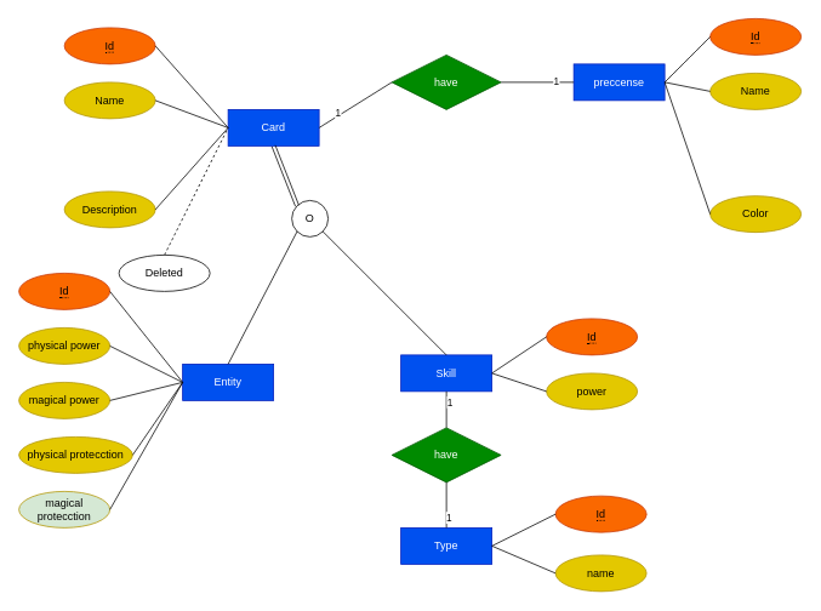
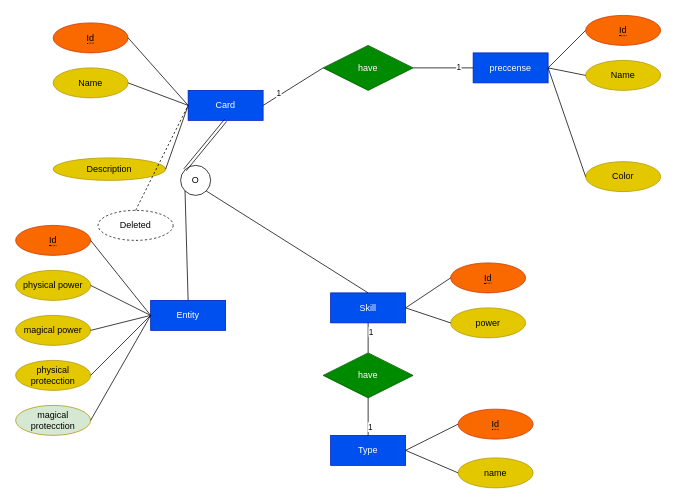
  <mxCell id="0" />
  <mxCell id="1" parent="0" />
  <mxCell id="2" value="Card" style="whiteSpace=wrap;html=1;align=center;fillColor=#0050ef;fontColor=#ffffff;strokeColor=#001DBC;" parent="1" vertex="1"><mxGeometry x="250" y="120" width="100" height="40" as="geometry" /></mxCell>
  <mxCell id="3" value="&lt;span style=&quot;border-bottom: 1px dotted&quot;&gt;Id&lt;/span&gt;" style="ellipse;whiteSpace=wrap;html=1;align=center;fillColor=#fa6800;fontColor=#000000;strokeColor=#C73500;" parent="1" vertex="1"><mxGeometry x="70" y="30" width="100" height="40" as="geometry" /></mxCell>
  <mxCell id="4" value="Name" style="ellipse;whiteSpace=wrap;html=1;align=center;fillColor=#e3c800;fontColor=#000000;strokeColor=#B09500;" parent="1" vertex="1"><mxGeometry x="70" y="90" width="100" height="40" as="geometry" /></mxCell>
  <mxCell id="5" value="" style="endArrow=none;html=1;rounded=0;exitX=1;exitY=0.5;exitDx=0;exitDy=0;entryX=0;entryY=0.5;entryDx=0;entryDy=0;" parent="1" source="3" target="2" edge="1"><mxGeometry relative="1" as="geometry"><mxPoint x="390" y="320" as="sourcePoint" /><mxPoint x="550" y="320" as="targetPoint" /></mxGeometry></mxCell>
  <mxCell id="6" value="" style="endArrow=none;html=1;rounded=0;exitX=1;exitY=0.5;exitDx=0;exitDy=0;entryX=0;entryY=0.5;entryDx=0;entryDy=0;" parent="1" source="4" target="2" edge="1"><mxGeometry relative="1" as="geometry"><mxPoint x="180" y="60" as="sourcePoint" /><mxPoint x="190" y="190" as="targetPoint" /></mxGeometry></mxCell>
  <mxCell id="7" value="preccense" style="whiteSpace=wrap;html=1;align=center;fillColor=#0050ef;fontColor=#ffffff;strokeColor=#001DBC;" parent="1" vertex="1"><mxGeometry x="630" y="70" width="100" height="40" as="geometry" /></mxCell>
  <mxCell id="8" value="have" style="shape=rhombus;perimeter=rhombusPerimeter;whiteSpace=wrap;html=1;align=center;fillColor=#008a00;fontColor=#ffffff;strokeColor=#005700;" parent="1" vertex="1"><mxGeometry x="430" y="60" width="120" height="60" as="geometry" /></mxCell>
  <mxCell id="9" value="" style="endArrow=none;html=1;rounded=0;exitX=0;exitY=0.5;exitDx=0;exitDy=0;entryX=1;entryY=0.5;entryDx=0;entryDy=0;" parent="1" source="8" target="2" edge="1"><mxGeometry relative="1" as="geometry"><mxPoint x="180" y="60" as="sourcePoint" /><mxPoint x="240" y="150" as="targetPoint" /></mxGeometry></mxCell>
  <mxCell id="10" value="1" style="edgeLabel;html=1;align=center;verticalAlign=middle;resizable=0;points=[];" parent="9" vertex="1" connectable="0"><mxGeometry x="0.445" y="-3" relative="1" as="geometry"><mxPoint as="offset" /></mxGeometry></mxCell>
  <mxCell id="11" value="" style="endArrow=none;html=1;rounded=0;entryX=1;entryY=0.5;entryDx=0;entryDy=0;" parent="1" source="7" target="8" edge="1"><mxGeometry relative="1" as="geometry"><mxPoint x="440" y="220" as="sourcePoint" /><mxPoint x="340" y="150" as="targetPoint" /></mxGeometry></mxCell>
  <mxCell id="12" value="1" style="edgeLabel;html=1;align=center;verticalAlign=middle;resizable=0;points=[];" parent="11" vertex="1" connectable="0"><mxGeometry x="-0.502" y="-2" relative="1" as="geometry"><mxPoint as="offset" /></mxGeometry></mxCell>
  <mxCell id="13" value="&lt;span style=&quot;border-bottom: 1px dotted&quot;&gt;Id&lt;/span&gt;" style="ellipse;whiteSpace=wrap;html=1;align=center;fillColor=#fa6800;fontColor=#000000;strokeColor=#C73500;" parent="1" vertex="1"><mxGeometry x="780" y="20" width="100" height="40" as="geometry" /></mxCell>
  <mxCell id="14" value="Name" style="ellipse;whiteSpace=wrap;html=1;align=center;fillColor=#e3c800;fontColor=#000000;strokeColor=#B09500;" parent="1" vertex="1"><mxGeometry x="780" y="80" width="100" height="40" as="geometry" /></mxCell>
- <mxCell id="15" value="Description" style="ellipse;whiteSpace=wrap;html=1;align=center;fillColor=#e3c800;fontColor=#000000;strokeColor=#B09500;" parent="1" vertex="1"><mxGeometry x="70" y="210" width="100" height="40" as="geometry" /></mxCell>
+ <mxCell id="15" value="Description" style="ellipse;whiteSpace=wrap;html=1;align=center;fillColor=#e3c800;fontColor=#000000;strokeColor=#B09500;" parent="1" vertex="1"><mxGeometry x="70" y="210" width="150" height="30" as="geometry" /></mxCell>
  <mxCell id="16" value="" style="endArrow=none;html=1;rounded=0;exitX=1;exitY=0.5;exitDx=0;exitDy=0;entryX=0;entryY=0.5;entryDx=0;entryDy=0;" parent="1" source="15" target="2" edge="1"><mxGeometry relative="1" as="geometry"><mxPoint x="180" y="180" as="sourcePoint" /><mxPoint x="240" y="150" as="targetPoint" /></mxGeometry></mxCell>
  <mxCell id="17" value="Skill" style="whiteSpace=wrap;html=1;align=center;fillColor=#0050ef;fontColor=#ffffff;strokeColor=#001DBC;" parent="1" vertex="1"><mxGeometry x="440" y="390" width="100" height="40" as="geometry" /></mxCell>
  <mxCell id="18" value="Entity" style="whiteSpace=wrap;html=1;align=center;fillColor=#0050ef;fontColor=#ffffff;strokeColor=#001DBC;" parent="1" vertex="1"><mxGeometry x="200" y="400" width="100" height="40" as="geometry" /></mxCell>
- <mxCell id="19" value="O" style="ellipse;whiteSpace=wrap;html=1;align=center;" parent="1" vertex="1"><mxGeometry x="320" y="220" width="40" height="40" as="geometry" /></mxCell>
+ <mxCell id="19" value="O" style="ellipse;whiteSpace=wrap;html=1;align=center;" parent="1" vertex="1"><mxGeometry x="240" y="220" width="40" height="40" as="geometry" /></mxCell>
  <mxCell id="20" value="" style="shape=link;html=1;rounded=0;exitX=0.5;exitY=1;exitDx=0;exitDy=0;entryX=0;entryY=0;entryDx=0;entryDy=0;" parent="1" source="2" target="19" edge="1"><mxGeometry relative="1" as="geometry"><mxPoint x="390" y="320" as="sourcePoint" /><mxPoint x="550" y="320" as="targetPoint" /></mxGeometry></mxCell>
  <mxCell id="21" value="" style="endArrow=none;html=1;rounded=0;exitX=1;exitY=1;exitDx=0;exitDy=0;entryX=0.5;entryY=0;entryDx=0;entryDy=0;" parent="1" source="19" target="17" edge="1"><mxGeometry relative="1" as="geometry"><mxPoint x="390" y="320" as="sourcePoint" /><mxPoint x="550" y="320" as="targetPoint" /></mxGeometry></mxCell>
  <mxCell id="22" value="" style="endArrow=none;html=1;rounded=0;exitX=0;exitY=1;exitDx=0;exitDy=0;entryX=0.5;entryY=0;entryDx=0;entryDy=0;" parent="1" source="19" target="18" edge="1"><mxGeometry relative="1" as="geometry"><mxPoint x="304" y="274" as="sourcePoint" /><mxPoint x="380" y="350" as="targetPoint" /></mxGeometry></mxCell>
  <mxCell id="23" value="&lt;span style=&quot;border-bottom: 1px dotted&quot;&gt;Id&lt;/span&gt;" style="ellipse;whiteSpace=wrap;html=1;align=center;fillColor=#fa6800;fontColor=#000000;strokeColor=#C73500;" parent="1" vertex="1"><mxGeometry x="20" y="300" width="100" height="40" as="geometry" /></mxCell>
  <mxCell id="24" value="physical power" style="ellipse;whiteSpace=wrap;html=1;align=center;fillColor=#e3c800;fontColor=#000000;strokeColor=#B09500;" parent="1" vertex="1"><mxGeometry x="20" y="360" width="100" height="40" as="geometry" /></mxCell>
  <mxCell id="25" value="magical power" style="ellipse;whiteSpace=wrap;html=1;align=center;fillColor=#e3c800;fontColor=#000000;strokeColor=#B09500;" parent="1" vertex="1"><mxGeometry x="20" y="420" width="100" height="40" as="geometry" /></mxCell>
- <mxCell id="26" value="physical protecction" style="ellipse;whiteSpace=wrap;html=1;align=center;fillColor=#e3c800;fontColor=#000000;strokeColor=#B09500;" parent="1" vertex="1"><mxGeometry x="20" y="480" width="125" height="40" as="geometry" /></mxCell>
+ <mxCell id="26" value="physical protecction" style="ellipse;whiteSpace=wrap;html=1;align=center;fillColor=#e3c800;fontColor=#000000;strokeColor=#B09500;" parent="1" vertex="1"><mxGeometry x="20" y="480" width="100" height="40" as="geometry" /></mxCell>
  <mxCell id="27" value="magical protecction" style="ellipse;whiteSpace=wrap;html=1;align=center;fillColor=#d5e8d4;fontColor=#000000;strokeColor=#B09500;" parent="1" vertex="1"><mxGeometry x="20" y="540" width="100" height="40" as="geometry" /></mxCell>
  <mxCell id="28" value="&lt;span style=&quot;border-bottom: 1px dotted&quot;&gt;Id&lt;/span&gt;" style="ellipse;whiteSpace=wrap;html=1;align=center;fillColor=#fa6800;fontColor=#000000;strokeColor=#C73500;" parent="1" vertex="1"><mxGeometry x="600" y="350" width="100" height="40" as="geometry" /></mxCell>
  <mxCell id="29" value="power" style="ellipse;whiteSpace=wrap;html=1;align=center;fillColor=#e3c800;fontColor=#000000;strokeColor=#B09500;" parent="1" vertex="1"><mxGeometry x="600" y="410" width="100" height="40" as="geometry" /></mxCell>
  <mxCell id="30" value="Color" style="ellipse;whiteSpace=wrap;html=1;align=center;fillColor=#e3c800;fontColor=#000000;strokeColor=#B09500;" parent="1" vertex="1"><mxGeometry x="780" y="215" width="100" height="40" as="geometry" /></mxCell>
  <mxCell id="31" value="" style="endArrow=none;html=1;rounded=0;exitX=0;exitY=0.5;exitDx=0;exitDy=0;entryX=1;entryY=0.5;entryDx=0;entryDy=0;" parent="1" source="13" target="7" edge="1"><mxGeometry relative="1" as="geometry"><mxPoint x="180" y="240" as="sourcePoint" /><mxPoint x="260" y="150" as="targetPoint" /></mxGeometry></mxCell>
  <mxCell id="32" value="" style="endArrow=none;html=1;rounded=0;entryX=1;entryY=0.5;entryDx=0;entryDy=0;exitX=0;exitY=0.5;exitDx=0;exitDy=0;" parent="1" source="14" target="7" edge="1"><mxGeometry relative="1" as="geometry"><mxPoint x="750" y="120" as="sourcePoint" /><mxPoint x="270" y="160" as="targetPoint" /></mxGeometry></mxCell>
  <mxCell id="33" value="" style="endArrow=none;html=1;rounded=0;entryX=1;entryY=0.5;entryDx=0;entryDy=0;exitX=0;exitY=0.5;exitDx=0;exitDy=0;" parent="1" source="30" target="7" edge="1"><mxGeometry relative="1" as="geometry"><mxPoint x="790" y="110" as="sourcePoint" /><mxPoint x="740" y="100" as="targetPoint" /></mxGeometry></mxCell>
  <mxCell id="34" value="Type" style="whiteSpace=wrap;html=1;align=center;fillColor=#0050ef;fontColor=#ffffff;strokeColor=#001DBC;" parent="1" vertex="1"><mxGeometry x="440" y="580" width="100" height="40" as="geometry" /></mxCell>
  <mxCell id="35" value="" style="endArrow=none;html=1;rounded=0;entryX=0.5;entryY=1;entryDx=0;entryDy=0;exitX=0.5;exitY=0;exitDx=0;exitDy=0;" parent="1" source="37" target="17" edge="1"><mxGeometry relative="1" as="geometry"><mxPoint x="490" y="470" as="sourcePoint" /><mxPoint x="360" y="150" as="targetPoint" /></mxGeometry></mxCell>
  <mxCell id="36" value="1" style="edgeLabel;html=1;align=center;verticalAlign=middle;resizable=0;points=[];" parent="35" vertex="1" connectable="0"><mxGeometry x="0.445" y="-3" relative="1" as="geometry"><mxPoint as="offset" /></mxGeometry></mxCell>
  <mxCell id="37" value="have" style="shape=rhombus;perimeter=rhombusPerimeter;whiteSpace=wrap;html=1;align=center;fillColor=#008a00;fontColor=#ffffff;strokeColor=#005700;" parent="1" vertex="1"><mxGeometry x="430" y="470" width="120" height="60" as="geometry" /></mxCell>
  <mxCell id="38" value="" style="endArrow=none;html=1;rounded=0;entryX=0.5;entryY=1;entryDx=0;entryDy=0;exitX=0.5;exitY=0;exitDx=0;exitDy=0;" parent="1" source="34" target="37" edge="1"><mxGeometry relative="1" as="geometry"><mxPoint x="640" y="100" as="sourcePoint" /><mxPoint x="560" y="100" as="targetPoint" /></mxGeometry></mxCell>
  <mxCell id="39" value="1" style="edgeLabel;html=1;align=center;verticalAlign=middle;resizable=0;points=[];" parent="38" vertex="1" connectable="0"><mxGeometry x="-0.502" y="-2" relative="1" as="geometry"><mxPoint as="offset" /></mxGeometry></mxCell>
  <mxCell id="40" value="&lt;span style=&quot;border-bottom: 1px dotted&quot;&gt;Id&lt;/span&gt;" style="ellipse;whiteSpace=wrap;html=1;align=center;fillColor=#fa6800;fontColor=#000000;strokeColor=#C73500;" parent="1" vertex="1"><mxGeometry x="610" y="545" width="100" height="40" as="geometry" /></mxCell>
  <mxCell id="41" value="name" style="ellipse;whiteSpace=wrap;html=1;align=center;fillColor=#e3c800;fontColor=#000000;strokeColor=#B09500;" parent="1" vertex="1"><mxGeometry x="610" y="610" width="100" height="40" as="geometry" /></mxCell>
  <mxCell id="42" value="" style="endArrow=none;html=1;rounded=0;entryX=0;entryY=0.5;entryDx=0;entryDy=0;exitX=1;exitY=0.5;exitDx=0;exitDy=0;" parent="1" source="23" target="18" edge="1"><mxGeometry relative="1" as="geometry"><mxPoint x="790" y="170" as="sourcePoint" /><mxPoint x="740" y="100" as="targetPoint" /></mxGeometry></mxCell>
  <mxCell id="43" value="" style="endArrow=none;html=1;rounded=0;exitX=1;exitY=0.5;exitDx=0;exitDy=0;entryX=0;entryY=0.5;entryDx=0;entryDy=0;" parent="1" source="24" target="18" edge="1"><mxGeometry relative="1" as="geometry"><mxPoint x="130" y="330" as="sourcePoint" /><mxPoint x="190" y="440" as="targetPoint" /></mxGeometry></mxCell>
  <mxCell id="44" value="" style="endArrow=none;html=1;rounded=0;entryX=0;entryY=0.5;entryDx=0;entryDy=0;exitX=1;exitY=0.5;exitDx=0;exitDy=0;" parent="1" source="25" target="18" edge="1"><mxGeometry relative="1" as="geometry"><mxPoint x="140" y="340" as="sourcePoint" /><mxPoint x="220" y="440" as="targetPoint" /></mxGeometry></mxCell>
  <mxCell id="45" value="" style="endArrow=none;html=1;rounded=0;entryX=0;entryY=0.5;entryDx=0;entryDy=0;exitX=1;exitY=0.5;exitDx=0;exitDy=0;" parent="1" source="26" target="18" edge="1"><mxGeometry relative="1" as="geometry"><mxPoint x="150" y="350" as="sourcePoint" /><mxPoint x="230" y="450" as="targetPoint" /></mxGeometry></mxCell>
  <mxCell id="46" value="" style="endArrow=none;html=1;rounded=0;entryX=1;entryY=0.5;entryDx=0;entryDy=0;exitX=0;exitY=0.5;exitDx=0;exitDy=0;" parent="1" source="18" target="27" edge="1"><mxGeometry relative="1" as="geometry"><mxPoint x="160" y="360" as="sourcePoint" /><mxPoint x="240" y="460" as="targetPoint" /></mxGeometry></mxCell>
  <mxCell id="47" value="" style="endArrow=none;html=1;rounded=0;entryX=1;entryY=0.5;entryDx=0;entryDy=0;exitX=0;exitY=0.5;exitDx=0;exitDy=0;" parent="1" source="28" target="17" edge="1"><mxGeometry relative="1" as="geometry"><mxPoint x="170" y="370" as="sourcePoint" /><mxPoint x="250" y="470" as="targetPoint" /></mxGeometry></mxCell>
  <mxCell id="48" value="" style="endArrow=none;html=1;rounded=0;entryX=1;entryY=0.5;entryDx=0;entryDy=0;exitX=0;exitY=0.5;exitDx=0;exitDy=0;" parent="1" source="29" target="17" edge="1"><mxGeometry relative="1" as="geometry"><mxPoint x="180" y="380" as="sourcePoint" /><mxPoint x="260" y="480" as="targetPoint" /></mxGeometry></mxCell>
  <mxCell id="49" value="" style="endArrow=none;html=1;rounded=0;entryX=1;entryY=0.5;entryDx=0;entryDy=0;exitX=0;exitY=0.5;exitDx=0;exitDy=0;" parent="1" source="40" target="34" edge="1"><mxGeometry relative="1" as="geometry"><mxPoint x="190" y="390" as="sourcePoint" /><mxPoint x="270" y="490" as="targetPoint" /></mxGeometry></mxCell>
  <mxCell id="50" value="" style="endArrow=none;html=1;rounded=0;entryX=1;entryY=0.5;entryDx=0;entryDy=0;exitX=0;exitY=0.5;exitDx=0;exitDy=0;" parent="1" source="41" target="34" edge="1"><mxGeometry relative="1" as="geometry"><mxPoint x="200" y="400" as="sourcePoint" /><mxPoint x="280" y="500" as="targetPoint" /></mxGeometry></mxCell>
- <mxCell id="51" value="Deleted" style="ellipse;whiteSpace=wrap;html=1;align=center;" vertex="1" parent="1"><mxGeometry x="130" y="280" width="100" height="40" as="geometry" /></mxCell>
+ <mxCell id="51" value="Deleted" style="ellipse;whiteSpace=wrap;html=1;align=center;dashed=1;" vertex="1" parent="1"><mxGeometry x="130" y="280" width="100" height="40" as="geometry" /></mxCell>
  <mxCell id="52" value="" style="endArrow=none;html=1;rounded=0;exitX=0.5;exitY=0;exitDx=0;exitDy=0;entryX=0;entryY=0.5;entryDx=0;entryDy=0;dashed=1;" edge="1" parent="1" source="51" target="2"><mxGeometry relative="1" as="geometry"><mxPoint x="180" y="240" as="sourcePoint" /><mxPoint x="260" y="150" as="targetPoint" /></mxGeometry></mxCell>
